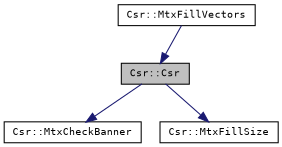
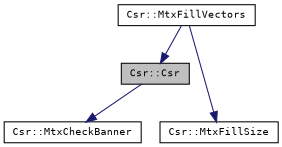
  digraph {
    fontname="DejaVu Sans Mono"
    rankdir=TB
    node [color=black fillcolor=white fontname="DejaVu Sans Mono" fontsize=10 shape=record style=filled]
    edge [color=midnightblue fontname="DejaVu Sans Mono" fontsize=10 labelfontname=Helvetica labelfontsize=10 style=solid]
    n1 [fillcolor=grey75 fontcolor=black height=0.2 label="Csr::Csr" width=0.4]
    n2 [height=0.2 label="Csr::MtxCheckBanner" width=0.4]
    n3 [height=0.2 label="Csr::MtxFillSize" width=0.4]
    n4 [height=0.2 label="Csr::MtxFillVectors" width=0.4]
    n1 -> n2
-   n1 -> n3
+   n4 -> n3
    n4 -> n1
  }
